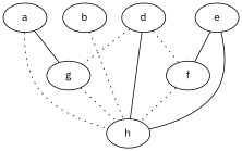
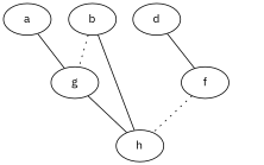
  graph {
    fontname="IBM Plex Sans"
    node [fontname="IBM Plex Sans"]
    edge [fontname="IBM Plex Sans"]
    a
    g
    h
    b
    f
    d
-   e
    a -- g
-   a -- h [style=dotted]
-   g -- h [style=dotted]
-   d -- g [style=dotted]
-   b -- h [style=dotted]
+   g -- h [style=solid]
+   b -- g [style=dotted]
+   b -- h [style=solid]
    f -- h [style=dotted]
-   d -- h
-   d -- f [style=dotted]
-   e -- h
-   e -- f
+   d -- f
  }
